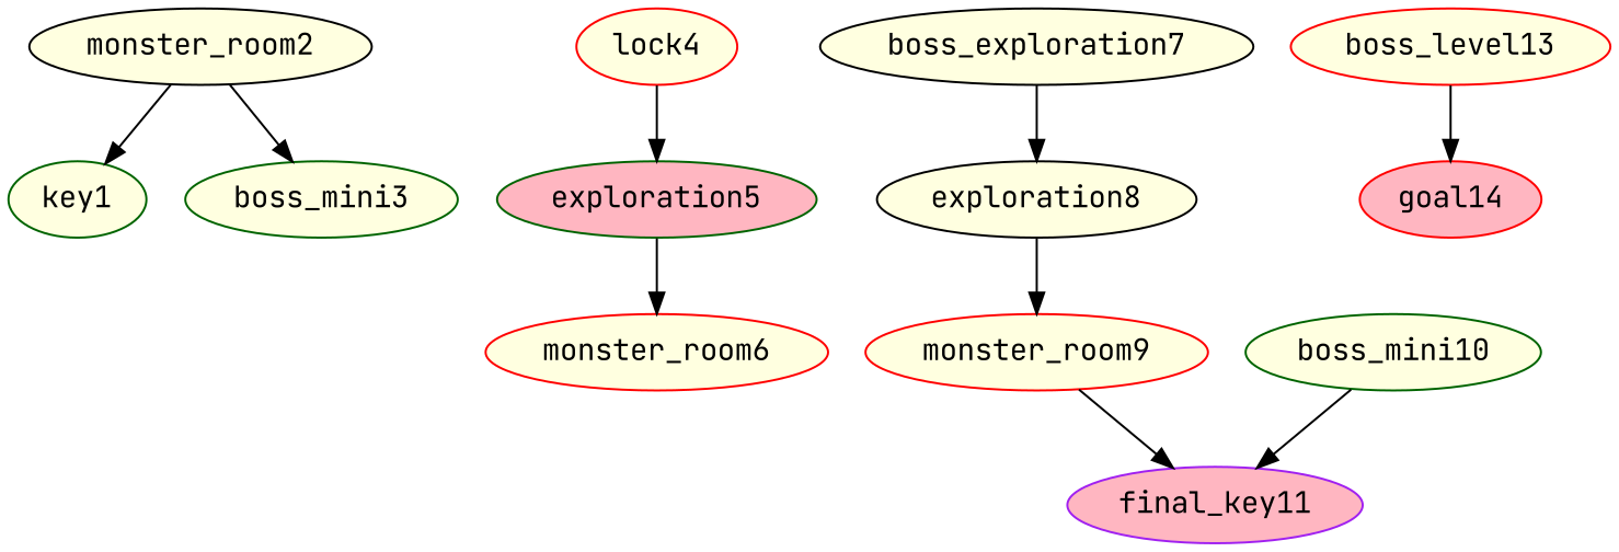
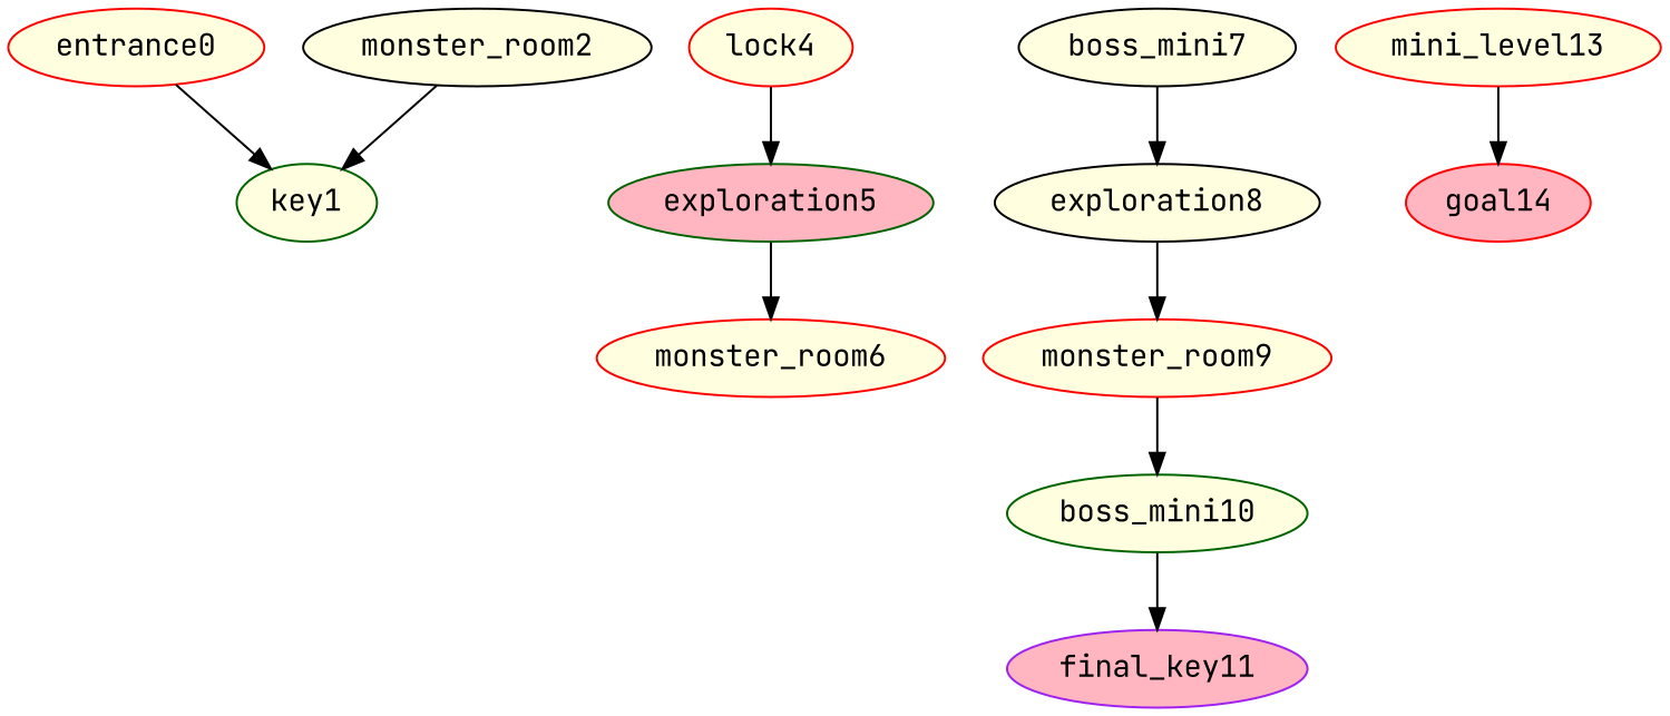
  digraph {
    fontname="JetBrains Mono"
    node [color=red fillcolor=lightyellow fontname="JetBrains Mono" style=filled]
    edge [fontname="JetBrains Mono"]
    key1 [color=darkgreen]
+   entrance0
    monster_room2 [color=black]
-   boss_mini3 [color=darkgreen]
    exploration5 [color=darkgreen fillcolor=lightpink]
    lock4
    monster_room6
-   boss_mini7 [color=black label=boss_exploration7]
+   boss_mini7 [color=black]
    exploration8 [color=black]
    monster_room9
    boss_mini10 [color=darkgreen]
    final_key11 [color=purple fillcolor=lightpink]
    goal14 [fillcolor=lightpink]
-   boss_level13
+   boss_level13 [label=mini_level13]
+   entrance0 -> key1
    monster_room2 -> key1
-   monster_room2 -> boss_mini3
    exploration5 -> monster_room6
    lock4 -> exploration5
    boss_mini7 -> exploration8
    exploration8 -> monster_room9
-   monster_room9 -> final_key11
+   monster_room9 -> boss_mini10
    boss_mini10 -> final_key11
    boss_level13 -> goal14
  }
